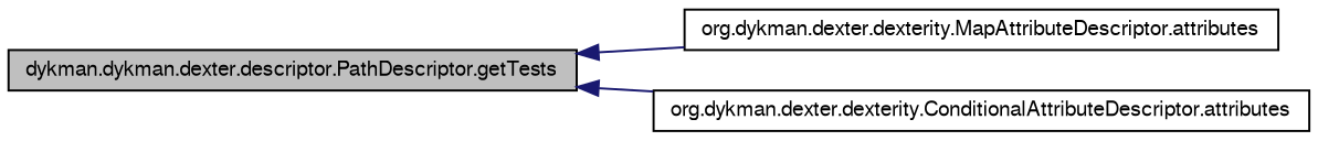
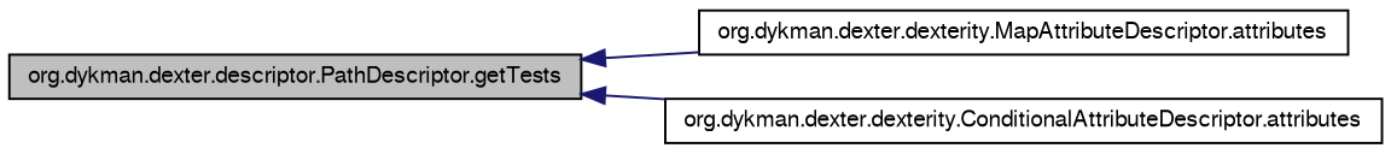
  digraph {
    rankdir=LR
    node [color=black fontname=FreeSans fontsize=10 shape=record]
    edge [color=midnightblue dir=back fontname=FreeSans fontsize=10 labelfontname=FreeSans labelfontsize=10 style=solid]
-   n1 [fillcolor=grey75 fontcolor=black height=0.2 label="dykman.dykman.dexter.descriptor.PathDescriptor.getTests" style=filled width=0.4]
+   n1 [fillcolor=grey75 fontcolor=black height=0.2 label="org.dykman.dexter.descriptor.PathDescriptor.getTests" style=filled width=0.4]
    n2 [height=0.2 label="org.dykman.dexter.dexterity.MapAttributeDescriptor.attributes" width=0.4]
    n3 [height=0.2 label="org.dykman.dexter.dexterity.ConditionalAttributeDescriptor.attributes" width=0.4]
    n1 -> n2
    n1 -> n3
  }
